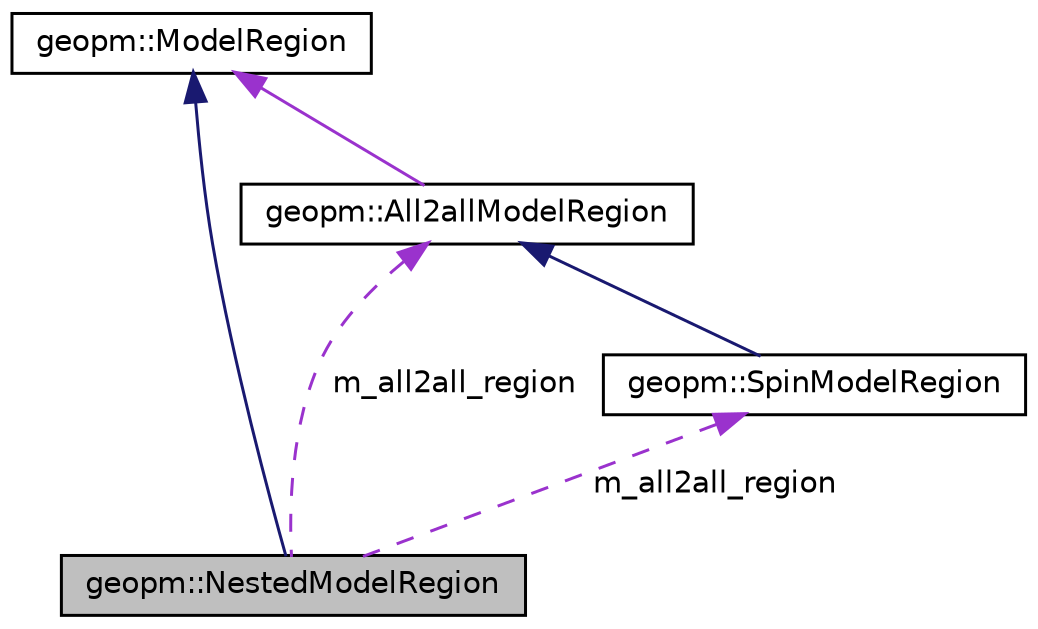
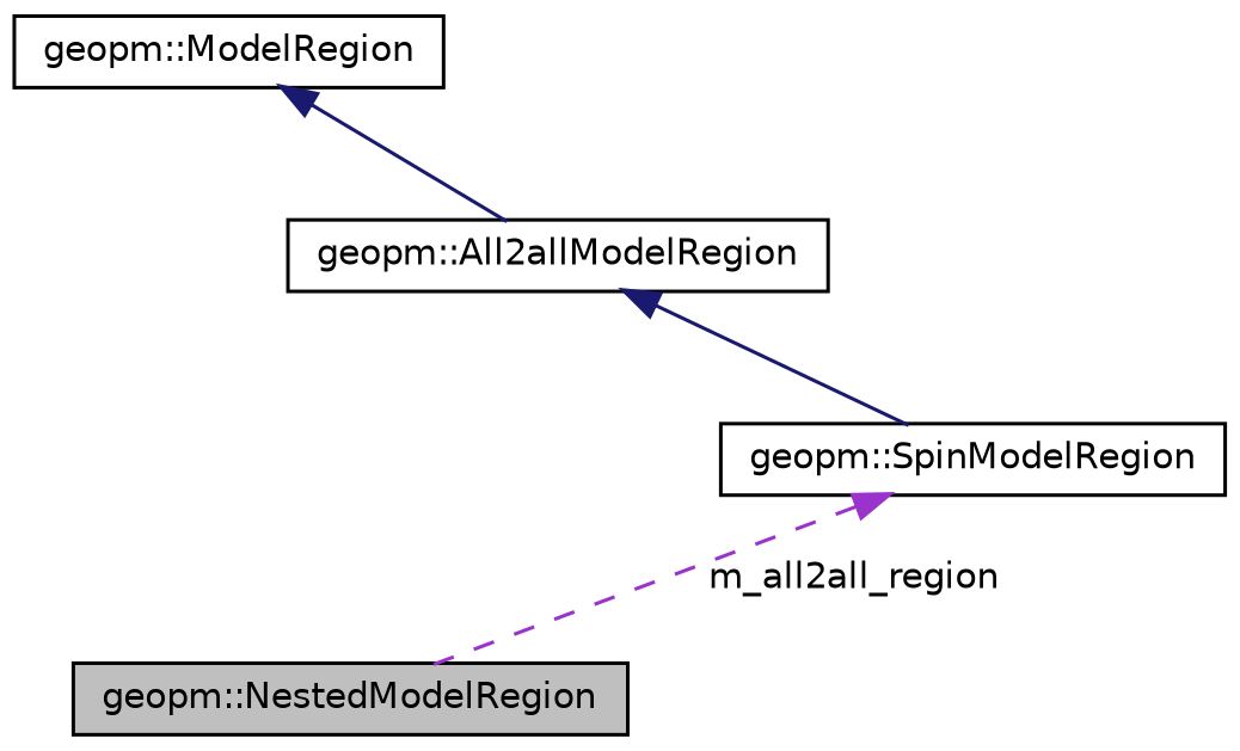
  digraph {
    node [color=black fillcolor=white fontname=Helvetica fontsize=10 shape=record style=filled]
    edge [color=midnightblue dir=back fontname=Helvetica fontsize=10 labelfontname=Helvetica labelfontsize=10 style=solid]
    n1 [fillcolor=grey75 fontcolor=black height=0.2 label="geopm::NestedModelRegion" width=0.4]
    n2 [height=0.2 label="geopm::ModelRegion" width=0.4]
    n3 [height=0.2 label="geopm::All2allModelRegion" width=0.4]
    n4 [height=0.2 label="geopm::SpinModelRegion" width=0.4]
-   n2 -> n1
-   n2 -> n3 [color=darkorchid3]
-   n3 -> n1 [color=darkorchid3 label=" m_all2all_region" style=dashed]
+   n2 -> n3
    n3 -> n4
    n4 -> n1 [color=darkorchid3 label=" m_all2all_region" style=dashed]
  }
